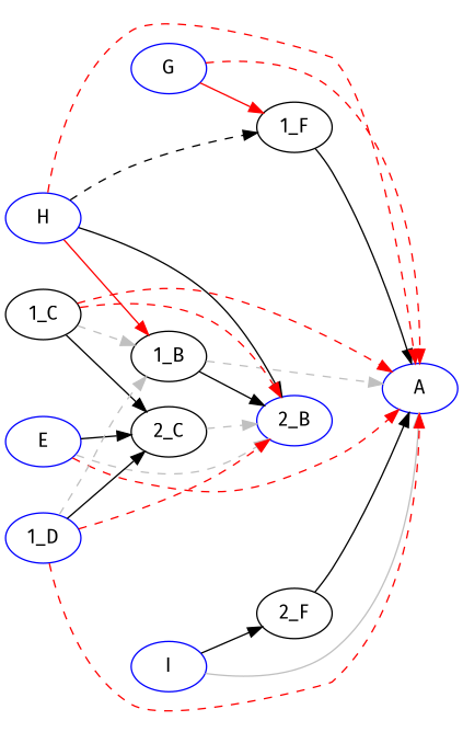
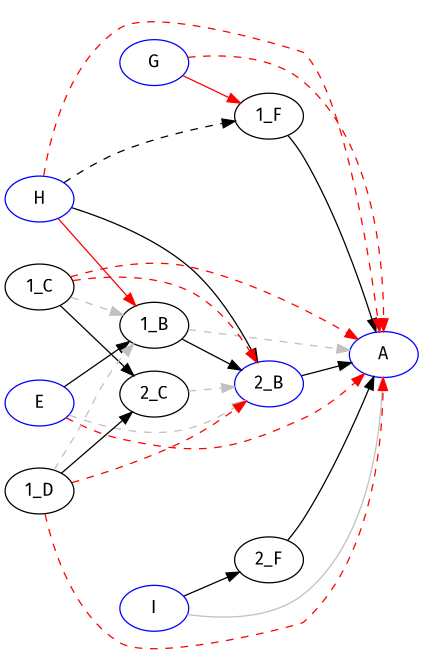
  digraph {
    fontname="Fira Sans"
    rankdir=LR
    node [fontname="Fira Sans"]
    edge [color=black fontname="Fira Sans" style=dashed]
    A [color=blue]
    E [color=blue]
    "1_B"
    "2_B" [color=blue]
    G [color=blue]
    "1_F"
    "2_F"
    H [color=blue]
    I [color=blue]
    "1_C"
    "2_C"
-   "1_D" [color=blue]
+   "1_D"
    E -> A [color=red]
-   E -> "2_C" [style=filled]
+   E -> "1_B" [style=filled]
    E -> "2_B" [color=grey]
    "1_B" -> A [color=grey]
    "1_B" -> "2_B" [style=filled]
+   "2_B" -> A [style=filled]
    G -> A [color=red]
    G -> "1_F" [color=red style=filled]
    "1_F" -> A [style=filled]
    "2_F" -> A [style=filled]
    H -> A [color=red]
    H -> "1_B" [color=red style=filled]
    H -> "2_B" [style=filled]
    H -> "1_F"
    I -> A [color=grey style=filled]
    I -> "2_F" [style=filled]
    "1_C" -> A [color=red]
    "1_C" -> "1_B" [color=grey]
    "1_C" -> "2_B" [color=red]
    "1_C" -> "2_C" [style=filled]
    "2_C" -> "2_B" [color=grey]
    "1_D" -> A [color=red]
    "1_D" -> "1_B" [color=grey]
    "1_D" -> "2_B" [color=red]
    "1_D" -> "2_C" [style=filled]
  }
